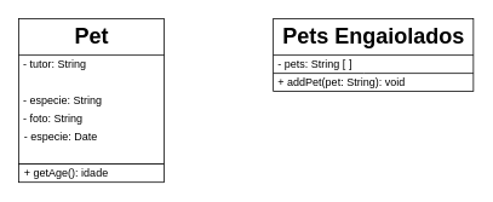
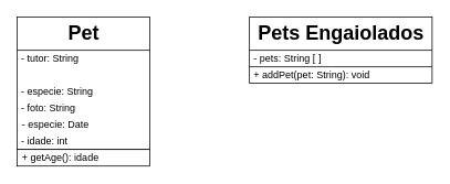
  <mxCell id="0" />
  <mxCell id="1" parent="0" />
  <mxCell id="2" value="" style="rounded=0;whiteSpace=wrap;html=1;" vertex="1" parent="1"><mxGeometry x="300" y="20" width="220" height="80" as="geometry" /></mxCell>
  <mxCell id="3" style="edgeStyle=none;rounded=0;html=1;exitX=1;exitY=0.5;exitDx=0;exitDy=0;strokeColor=default;strokeWidth=1;endArrow=none;endFill=0;endSize=17;sourcePerimeterSpacing=0;targetPerimeterSpacing=0;" edge="1" parent="1" source="2"><mxGeometry relative="1" as="geometry"><mxPoint x="300" y="60" as="targetPoint" /></mxGeometry></mxCell>
  <mxCell id="4" value="Pets Engaiolados" style="text;strokeColor=none;fillColor=none;html=1;fontSize=24;fontStyle=1;verticalAlign=middle;align=center;" vertex="1" parent="1"><mxGeometry x="300" y="20" width="220" height="40" as="geometry" /></mxCell>
  <mxCell id="5" value="&amp;nbsp;- pets: String [ ]" style="text;html=1;strokeColor=none;fillColor=none;align=left;verticalAlign=middle;whiteSpace=wrap;rounded=0;" vertex="1" parent="1"><mxGeometry x="300" y="60" width="220" height="20" as="geometry" /></mxCell>
  <mxCell id="6" value="&amp;nbsp;+ addPet(pet: String): void" style="text;html=1;strokeColor=none;fillColor=none;align=left;verticalAlign=middle;whiteSpace=wrap;rounded=0;" vertex="1" parent="1"><mxGeometry x="300" y="80" width="220" height="20" as="geometry" /></mxCell>
  <mxCell id="7" value="" style="group" vertex="1" connectable="0" parent="1"><mxGeometry x="20" y="20" width="161" height="180" as="geometry" /></mxCell>
  <mxCell id="8" value="" style="rounded=0;whiteSpace=wrap;html=1;" vertex="1" parent="7"><mxGeometry width="160" height="160" as="geometry" /></mxCell>
  <mxCell id="9" style="edgeStyle=none;rounded=0;html=1;exitX=1;exitY=0.25;exitDx=0;exitDy=0;strokeColor=default;strokeWidth=1;endArrow=none;endFill=0;endSize=17;sourcePerimeterSpacing=0;targetPerimeterSpacing=0;" edge="1" parent="7" source="8"><mxGeometry relative="1" as="geometry"><mxPoint y="40" as="targetPoint" /></mxGeometry></mxCell>
  <mxCell id="10" value="Pet" style="text;strokeColor=none;fillColor=none;html=1;fontSize=24;fontStyle=1;verticalAlign=middle;align=center;" vertex="1" parent="7"><mxGeometry width="160" height="40" as="geometry" /></mxCell>
  <mxCell id="11" value="&amp;nbsp;- tutor: String" style="text;html=1;strokeColor=none;fillColor=none;align=left;verticalAlign=middle;whiteSpace=wrap;rounded=0;" vertex="1" parent="7"><mxGeometry y="40" width="160" height="20" as="geometry" /></mxCell>
  <mxCell id="12" value="&amp;nbsp;- especie: String" style="text;html=1;strokeColor=none;fillColor=none;align=left;verticalAlign=middle;whiteSpace=wrap;rounded=0;" vertex="1" parent="7"><mxGeometry y="80" width="160" height="20" as="geometry" /></mxCell>
  <mxCell id="13" value="&amp;nbsp;- foto: String" style="text;html=1;strokeColor=none;fillColor=none;align=left;verticalAlign=middle;whiteSpace=wrap;rounded=0;" vertex="1" parent="7"><mxGeometry y="100" width="160" height="20" as="geometry" /></mxCell>
  <mxCell id="14" value="&amp;nbsp;- especie: Date" style="text;html=1;strokeColor=none;fillColor=none;align=left;verticalAlign=middle;whiteSpace=wrap;rounded=0;" vertex="1" parent="7"><mxGeometry x="1" y="120" width="160" height="20" as="geometry" /></mxCell>
+ <mxCell id="15" value="&amp;nbsp;- idade: int" style="text;html=1;strokeColor=none;fillColor=none;align=left;verticalAlign=middle;whiteSpace=wrap;rounded=0;" vertex="1" parent="7"><mxGeometry y="140" width="160" height="20" as="geometry" /></mxCell>
  <mxCell id="16" value="" style="rounded=0;whiteSpace=wrap;html=1;" vertex="1" parent="7"><mxGeometry y="160" width="160" height="20" as="geometry" /></mxCell>
  <mxCell id="17" value="&amp;nbsp;+ getAge(): idade" style="text;html=1;strokeColor=none;fillColor=none;align=left;verticalAlign=middle;whiteSpace=wrap;rounded=0;" vertex="1" parent="7"><mxGeometry x="1" y="160" width="160" height="20" as="geometry" /></mxCell>
  <mxCell id="18" value="" style="edgeStyle=none;orthogonalLoop=1;jettySize=auto;html=1;rounded=0;strokeColor=default;strokeWidth=1;endArrow=none;endFill=0;endSize=17;sourcePerimeterSpacing=0;targetPerimeterSpacing=0;exitX=0;exitY=0;exitDx=0;exitDy=0;entryX=1;entryY=0;entryDx=0;entryDy=0;" edge="1" parent="1" source="6" target="6"><mxGeometry width="80" relative="1" as="geometry"><mxPoint x="240" y="110" as="sourcePoint" /><mxPoint x="320" y="110" as="targetPoint" /><Array as="points"><mxPoint x="400" y="80" /></Array></mxGeometry></mxCell>
